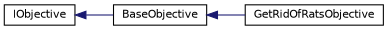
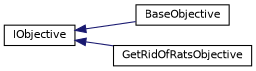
  digraph {
    rankdir=LR
    node [color=black fillcolor=white fontname=Helvetica fontsize=10 shape=record style=filled]
    edge [color=midnightblue dir=back fontname=Helvetica fontsize=10 labelfontname=Helvetica labelfontsize=10 style=solid]
    n1 [height=0.2 label=IObjective width=0.4]
    n2 [height=0.2 label=BaseObjective width=0.4]
    n3 [height=0.2 label=GetRidOfRatsObjective width=0.4]
    n1 -> n2
-   n2 -> n3
+   n1 -> n3
  }
